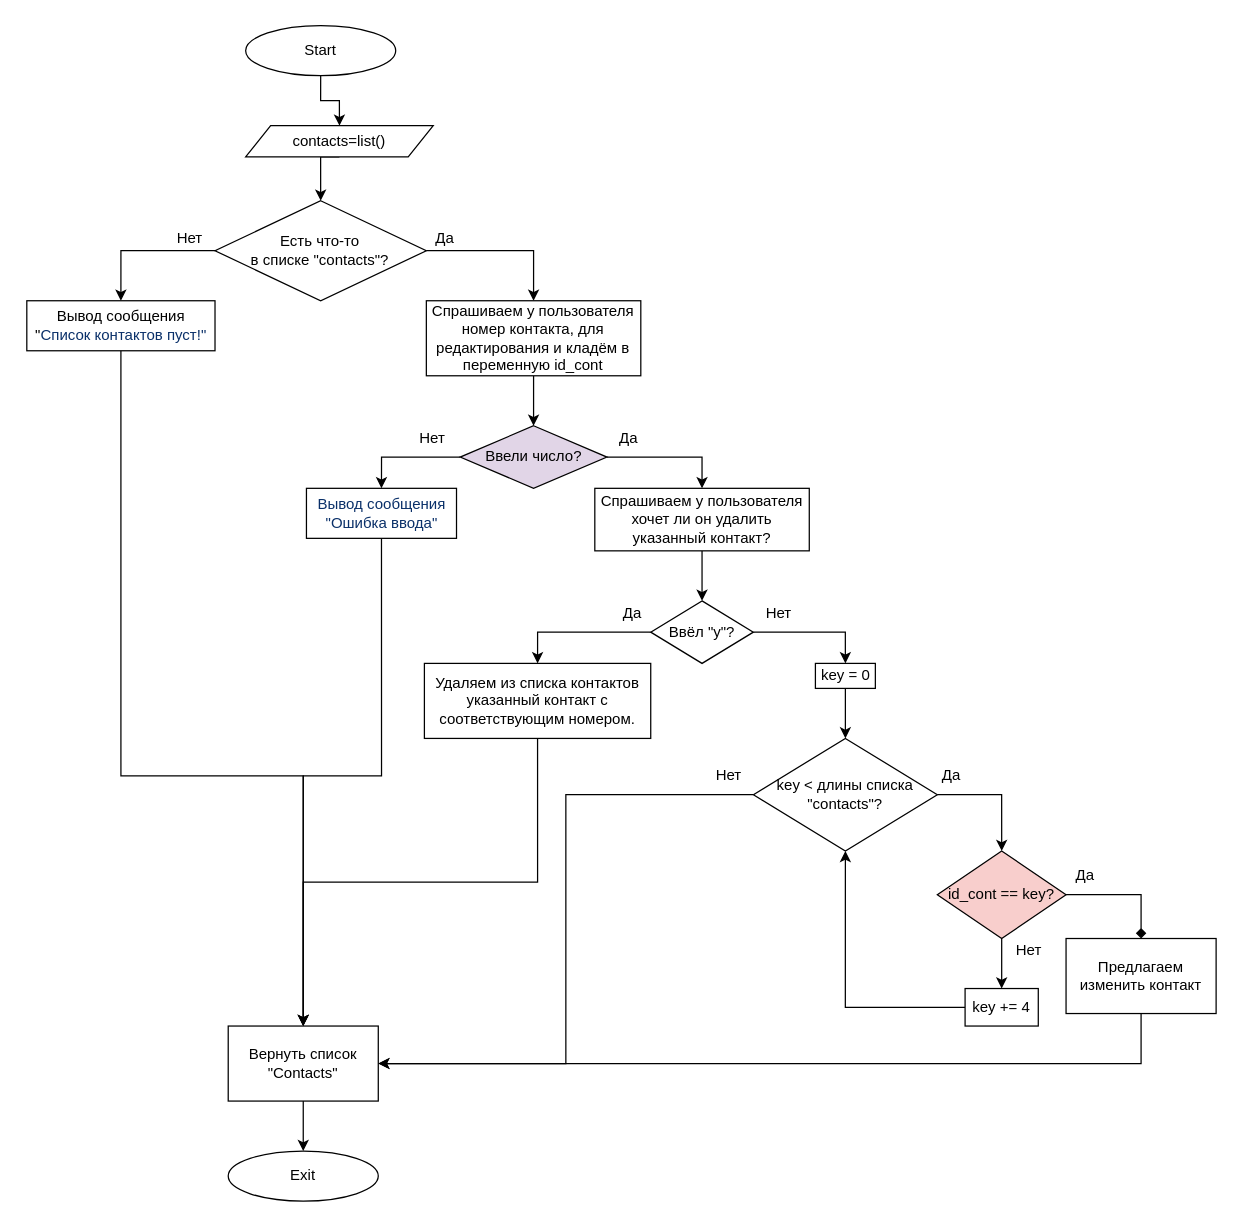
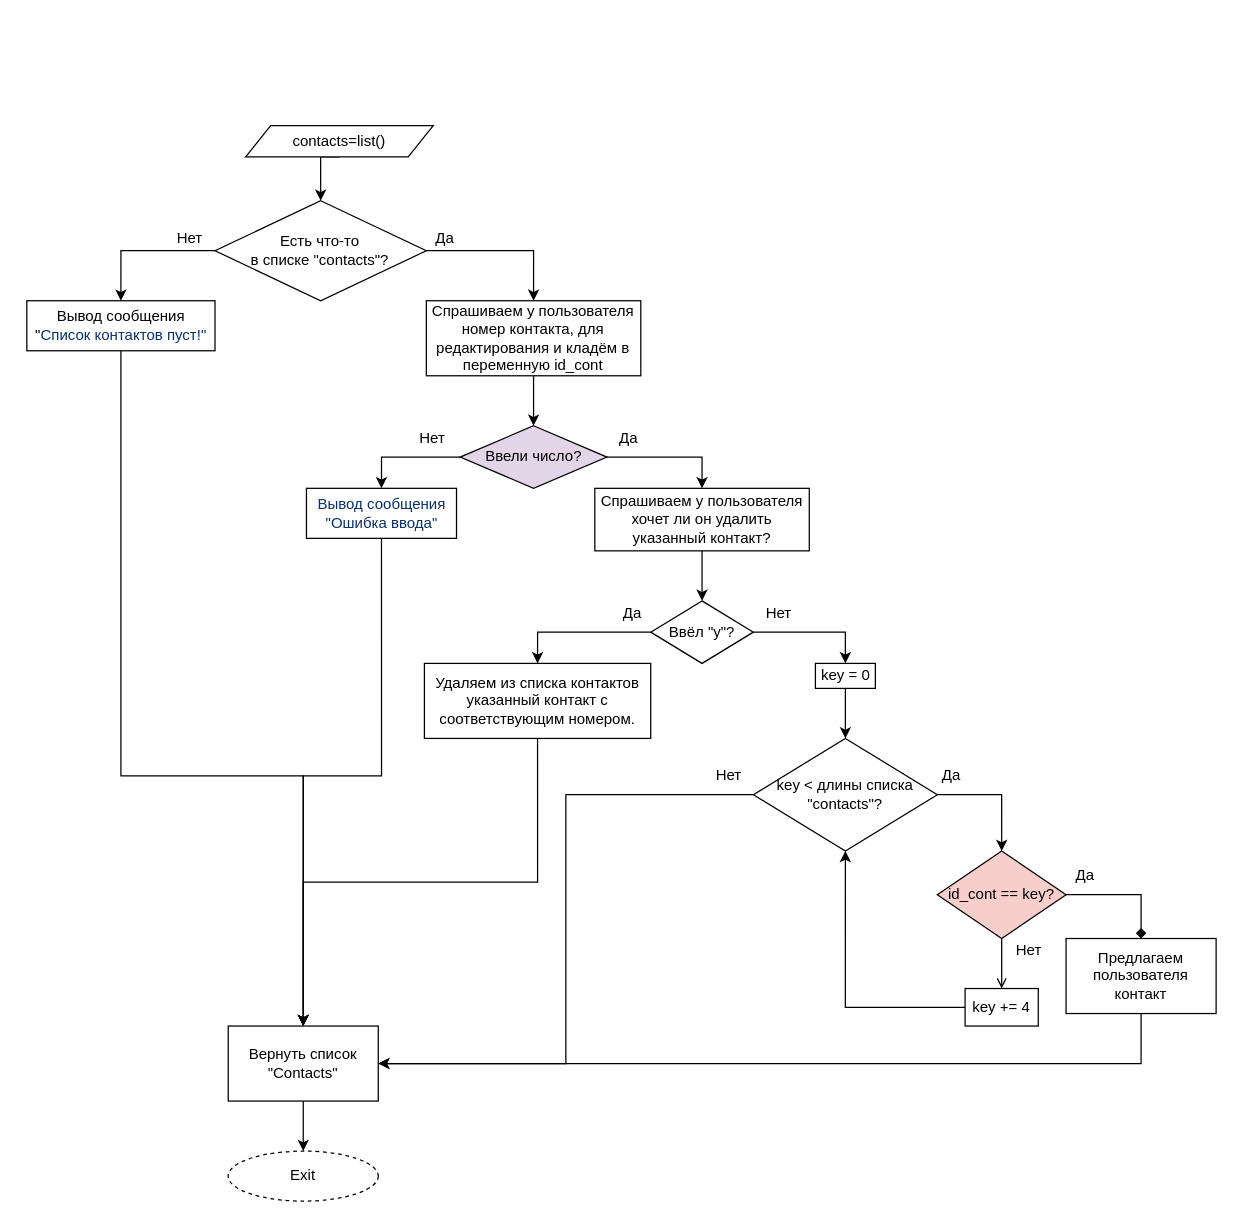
  <mxCell id="0" />
  <mxCell id="1" parent="0" />
- <mxCell id="2" style="edgeStyle=orthogonalEdgeStyle;rounded=0;orthogonalLoop=1;jettySize=auto;html=1;exitX=0.5;exitY=1;exitDx=0;exitDy=0;entryX=0.5;entryY=0;entryDx=0;entryDy=0;" edge="1" parent="1" source="3" target="6"><mxGeometry relative="1" as="geometry" /></mxCell>
- <mxCell id="3" value="Start" style="ellipse;whiteSpace=wrap;html=1;" vertex="1" parent="1"><mxGeometry x="195.94" y="20" width="120" height="40" as="geometry" /></mxCell>
- <mxCell id="4" value="Exit" style="ellipse;whiteSpace=wrap;html=1;" vertex="1" parent="1"><mxGeometry x="182" y="920" width="120" height="40" as="geometry" /></mxCell>
+ <mxCell id="4" value="Exit" style="ellipse;whiteSpace=wrap;html=1;dashed=1;" vertex="1" parent="1"><mxGeometry x="182" y="920" width="120" height="40" as="geometry" /></mxCell>
  <mxCell id="5" style="edgeStyle=orthogonalEdgeStyle;rounded=0;orthogonalLoop=1;jettySize=auto;html=1;exitX=0.5;exitY=1;exitDx=0;exitDy=0;entryX=0.5;entryY=0;entryDx=0;entryDy=0;" edge="1" parent="1" source="6" target="9"><mxGeometry relative="1" as="geometry" /></mxCell>
  <mxCell id="6" value="contacts=list()" style="shape=parallelogram;perimeter=parallelogramPerimeter;whiteSpace=wrap;html=1;fixedSize=1;" vertex="1" parent="1"><mxGeometry x="195.94" y="100" width="150" height="25" as="geometry" /></mxCell>
  <mxCell id="7" style="edgeStyle=orthogonalEdgeStyle;rounded=0;orthogonalLoop=1;jettySize=auto;html=1;exitX=0;exitY=0.5;exitDx=0;exitDy=0;entryX=0.5;entryY=0;entryDx=0;entryDy=0;" edge="1" parent="1" source="9" target="12"><mxGeometry relative="1" as="geometry"><mxPoint x="165.94" y="200" as="sourcePoint" /></mxGeometry></mxCell>
  <mxCell id="8" style="edgeStyle=orthogonalEdgeStyle;rounded=0;orthogonalLoop=1;jettySize=auto;html=1;exitX=1;exitY=0.5;exitDx=0;exitDy=0;entryX=0.5;entryY=0;entryDx=0;entryDy=0;fontFamily=Helvetica;" edge="1" parent="1" source="9" target="17"><mxGeometry relative="1" as="geometry" /></mxCell>
  <mxCell id="9" value="Есть что-то&lt;br&gt;в списке &quot;contacts&quot;?" style="rhombus;whiteSpace=wrap;html=1;" vertex="1" parent="1"><mxGeometry x="171.44" y="160" width="169" height="80" as="geometry" /></mxCell>
  <mxCell id="10" value="Нет" style="text;html=1;align=center;verticalAlign=middle;resizable=0;points=[];autosize=1;strokeColor=none;fillColor=none;" vertex="1" parent="1"><mxGeometry x="131.44" y="180" width="40" height="20" as="geometry" /></mxCell>
  <mxCell id="11" style="edgeStyle=orthogonalEdgeStyle;rounded=0;orthogonalLoop=1;jettySize=auto;html=1;exitX=0.5;exitY=1;exitDx=0;exitDy=0;fontFamily=Helvetica;entryX=0.5;entryY=0;entryDx=0;entryDy=0;" edge="1" parent="1" source="12" target="14"><mxGeometry relative="1" as="geometry"><mxPoint x="221.94" y="692" as="targetPoint" /><Array as="points"><mxPoint x="95.94" y="620" /><mxPoint x="241.94" y="620" /></Array></mxGeometry></mxCell>
  <mxCell id="12" value="Вывод сообщения &quot;&lt;span style=&quot;color: rgb(10, 48, 105); text-align: start; background-color: rgb(255, 255, 255);&quot;&gt;Список контактов пуст!&quot;&lt;/span&gt;" style="rounded=0;whiteSpace=wrap;html=1;" vertex="1" parent="1"><mxGeometry x="20.94" y="240" width="150.5" height="40" as="geometry" /></mxCell>
  <mxCell id="13" style="edgeStyle=orthogonalEdgeStyle;rounded=0;orthogonalLoop=1;jettySize=auto;html=1;exitX=0.5;exitY=1;exitDx=0;exitDy=0;entryX=0.5;entryY=0;entryDx=0;entryDy=0;fontFamily=Helvetica;" edge="1" parent="1" source="14" target="4"><mxGeometry relative="1" as="geometry" /></mxCell>
  <mxCell id="14" value="Вернуть список &quot;Contacts&quot;" style="rounded=0;whiteSpace=wrap;html=1;fontFamily=Helvetica;" vertex="1" parent="1"><mxGeometry x="182" y="820" width="120" height="60" as="geometry" /></mxCell>
  <mxCell id="15" value="Да" style="text;html=1;align=center;verticalAlign=middle;resizable=0;points=[];autosize=1;strokeColor=none;fillColor=none;fontFamily=Helvetica;" vertex="1" parent="1"><mxGeometry x="340.44" y="180" width="30" height="20" as="geometry" /></mxCell>
  <mxCell id="16" style="edgeStyle=orthogonalEdgeStyle;rounded=0;orthogonalLoop=1;jettySize=auto;html=1;exitX=0.5;exitY=1;exitDx=0;exitDy=0;entryX=0.5;entryY=0;entryDx=0;entryDy=0;fontFamily=Helvetica;" edge="1" parent="1" source="17" target="20"><mxGeometry relative="1" as="geometry" /></mxCell>
  <mxCell id="17" value="Спрашиваем у пользователя номер контакта, для редактирования и кладём в переменную id_cont" style="rounded=0;whiteSpace=wrap;html=1;fontFamily=Helvetica;" vertex="1" parent="1"><mxGeometry x="340.44" y="240" width="171.5" height="60" as="geometry" /></mxCell>
  <mxCell id="18" style="edgeStyle=orthogonalEdgeStyle;rounded=0;orthogonalLoop=1;jettySize=auto;html=1;exitX=0;exitY=0.5;exitDx=0;exitDy=0;entryX=0.5;entryY=0;entryDx=0;entryDy=0;fontFamily=Helvetica;" edge="1" parent="1" source="20" target="22"><mxGeometry relative="1" as="geometry" /></mxCell>
  <mxCell id="19" style="edgeStyle=orthogonalEdgeStyle;rounded=0;orthogonalLoop=1;jettySize=auto;html=1;exitX=1;exitY=0.5;exitDx=0;exitDy=0;entryX=0.5;entryY=0;entryDx=0;entryDy=0;fontFamily=Helvetica;" edge="1" parent="1" source="20" target="26"><mxGeometry relative="1" as="geometry" /></mxCell>
  <mxCell id="20" value="Ввели число?" style="rhombus;whiteSpace=wrap;html=1;fontFamily=Helvetica;fillColor=#e1d5e7;" vertex="1" parent="1"><mxGeometry x="367.5" y="340" width="117.38" height="50" as="geometry" /></mxCell>
  <mxCell id="21" style="edgeStyle=orthogonalEdgeStyle;rounded=0;orthogonalLoop=1;jettySize=auto;html=1;exitX=0.5;exitY=1;exitDx=0;exitDy=0;entryX=0.5;entryY=0;entryDx=0;entryDy=0;fontFamily=Helvetica;" edge="1" parent="1" source="22" target="14"><mxGeometry relative="1" as="geometry"><Array as="points"><mxPoint x="304.94" y="620" /><mxPoint x="241.94" y="620" /></Array></mxGeometry></mxCell>
  <mxCell id="22" value="&lt;span style=&quot;color: rgb(10, 48, 105); text-align: start; background-color: rgb(255, 255, 255);&quot;&gt;Вывод сообщения &quot;Ошибка ввода&quot;&lt;/span&gt;" style="rounded=0;whiteSpace=wrap;html=1;fontFamily=Helvetica;fontStyle=0" vertex="1" parent="1"><mxGeometry x="244.56" y="390" width="120" height="40" as="geometry" /></mxCell>
  <mxCell id="23" value="Нет" style="text;html=1;align=center;verticalAlign=middle;resizable=0;points=[];autosize=1;strokeColor=none;fillColor=none;fontFamily=Helvetica;" vertex="1" parent="1"><mxGeometry x="324.56" y="340" width="40" height="20" as="geometry" /></mxCell>
  <mxCell id="24" value="Да" style="text;html=1;align=center;verticalAlign=middle;resizable=0;points=[];autosize=1;strokeColor=none;fillColor=none;fontFamily=Helvetica;" vertex="1" parent="1"><mxGeometry x="486.94" y="340" width="30" height="20" as="geometry" /></mxCell>
  <mxCell id="25" style="edgeStyle=orthogonalEdgeStyle;rounded=0;orthogonalLoop=1;jettySize=auto;html=1;exitX=0.5;exitY=1;exitDx=0;exitDy=0;entryX=0.5;entryY=0;entryDx=0;entryDy=0;fontFamily=Helvetica;" edge="1" parent="1" source="26" target="29"><mxGeometry relative="1" as="geometry" /></mxCell>
  <mxCell id="26" value="Спрашиваем у пользователя хочет ли он удалить указанный контакт?" style="rounded=0;whiteSpace=wrap;html=1;fontFamily=Helvetica;" vertex="1" parent="1"><mxGeometry x="475.16" y="390" width="171.5" height="50" as="geometry" /></mxCell>
  <mxCell id="27" style="edgeStyle=orthogonalEdgeStyle;rounded=0;orthogonalLoop=1;jettySize=auto;html=1;exitX=0;exitY=0.5;exitDx=0;exitDy=0;fontFamily=Helvetica;entryX=0.5;entryY=0;entryDx=0;entryDy=0;" edge="1" parent="1" source="29" target="32"><mxGeometry relative="1" as="geometry"><mxPoint x="476.44" y="535" as="targetPoint" /></mxGeometry></mxCell>
  <mxCell id="28" style="edgeStyle=orthogonalEdgeStyle;rounded=0;orthogonalLoop=1;jettySize=auto;html=1;exitX=1;exitY=0.5;exitDx=0;exitDy=0;entryX=0.5;entryY=0;entryDx=0;entryDy=0;fontFamily=Helvetica;" edge="1" parent="1" source="29" target="35"><mxGeometry relative="1" as="geometry" /></mxCell>
  <mxCell id="29" value="Ввёл &quot;y&quot;?" style="rhombus;whiteSpace=wrap;html=1;fontFamily=Helvetica;" vertex="1" parent="1"><mxGeometry x="519.88" y="480" width="82.06" height="50" as="geometry" /></mxCell>
  <mxCell id="30" value="Да" style="text;html=1;align=center;verticalAlign=middle;resizable=0;points=[];autosize=1;strokeColor=none;fillColor=none;fontFamily=Helvetica;" vertex="1" parent="1"><mxGeometry x="489.88" y="480" width="30" height="20" as="geometry" /></mxCell>
  <mxCell id="31" style="edgeStyle=orthogonalEdgeStyle;rounded=0;orthogonalLoop=1;jettySize=auto;html=1;exitX=0.5;exitY=1;exitDx=0;exitDy=0;fontFamily=Helvetica;entryX=0.5;entryY=0;entryDx=0;entryDy=0;" edge="1" parent="1" source="32" target="14"><mxGeometry relative="1" as="geometry"><mxPoint x="391.94" y="700" as="targetPoint" /></mxGeometry></mxCell>
  <mxCell id="32" value="Удаляем из списка контактов указанный контакт с соответствующим номером." style="rounded=0;whiteSpace=wrap;html=1;fontFamily=Helvetica;" vertex="1" parent="1"><mxGeometry x="338.88" y="530" width="181" height="60" as="geometry" /></mxCell>
  <mxCell id="33" value="Нет" style="text;html=1;align=center;verticalAlign=middle;resizable=0;points=[];autosize=1;strokeColor=none;fillColor=none;fontFamily=Helvetica;" vertex="1" parent="1"><mxGeometry x="601.94" y="480" width="40" height="20" as="geometry" /></mxCell>
  <mxCell id="34" style="edgeStyle=orthogonalEdgeStyle;rounded=0;orthogonalLoop=1;jettySize=auto;html=1;exitX=0.5;exitY=1;exitDx=0;exitDy=0;fontFamily=Helvetica;entryX=0.5;entryY=0;entryDx=0;entryDy=0;" edge="1" parent="1" source="35" target="38"><mxGeometry relative="1" as="geometry"><mxPoint x="604.94" y="650" as="targetPoint" /></mxGeometry></mxCell>
  <mxCell id="35" value="key = 0" style="rounded=0;whiteSpace=wrap;html=1;fontFamily=Helvetica;" vertex="1" parent="1"><mxGeometry x="651.56" y="530" width="47.94" height="20" as="geometry" /></mxCell>
  <mxCell id="36" style="edgeStyle=orthogonalEdgeStyle;rounded=0;orthogonalLoop=1;jettySize=auto;html=1;exitX=1;exitY=0.5;exitDx=0;exitDy=0;fontFamily=Helvetica;entryX=0.5;entryY=0;entryDx=0;entryDy=0;" edge="1" parent="1" source="38" target="42"><mxGeometry relative="1" as="geometry"><mxPoint x="721.94" y="695" as="targetPoint" /></mxGeometry></mxCell>
  <mxCell id="37" style="edgeStyle=orthogonalEdgeStyle;rounded=0;orthogonalLoop=1;jettySize=auto;html=1;exitX=0;exitY=0.5;exitDx=0;exitDy=0;entryX=1;entryY=0.5;entryDx=0;entryDy=0;fontFamily=Helvetica;" edge="1" parent="1" source="38" target="14"><mxGeometry relative="1" as="geometry" /></mxCell>
  <mxCell id="38" value="key &amp;lt; длины списка &quot;contacts&quot;?" style="rhombus;whiteSpace=wrap;html=1;fontFamily=Helvetica;" vertex="1" parent="1"><mxGeometry x="602" y="590" width="147.06" height="90" as="geometry" /></mxCell>
  <mxCell id="39" value="Да" style="text;html=1;align=center;verticalAlign=middle;resizable=0;points=[];autosize=1;strokeColor=none;fillColor=none;fontFamily=Helvetica;" vertex="1" parent="1"><mxGeometry x="745.48" y="610" width="30" height="20" as="geometry" /></mxCell>
  <mxCell id="40" style="edgeStyle=orthogonalEdgeStyle;rounded=0;orthogonalLoop=1;jettySize=auto;html=1;exitX=1;exitY=0.5;exitDx=0;exitDy=0;fontFamily=Helvetica;entryX=0.5;entryY=0;entryDx=0;entryDy=0;endArrow=diamond;" edge="1" parent="1" source="42" target="44"><mxGeometry relative="1" as="geometry"><mxPoint x="821.94" y="830" as="targetPoint" /></mxGeometry></mxCell>
- <mxCell id="41" style="edgeStyle=orthogonalEdgeStyle;rounded=0;orthogonalLoop=1;jettySize=auto;html=1;exitX=0.5;exitY=1;exitDx=0;exitDy=0;entryX=0.5;entryY=0;entryDx=0;entryDy=0;fontFamily=Helvetica;" edge="1" parent="1" source="42" target="49"><mxGeometry relative="1" as="geometry" /></mxCell>
+ <mxCell id="41" style="edgeStyle=orthogonalEdgeStyle;rounded=0;orthogonalLoop=1;jettySize=auto;html=1;exitX=0.5;exitY=1;exitDx=0;exitDy=0;entryX=0.5;entryY=0;entryDx=0;entryDy=0;fontFamily=Helvetica;endArrow=open;" edge="1" parent="1" source="42" target="49"><mxGeometry relative="1" as="geometry" /></mxCell>
  <mxCell id="42" value="id_cont == key?" style="rhombus;whiteSpace=wrap;html=1;fontFamily=Helvetica;fillColor=#f8cecc;" vertex="1" parent="1"><mxGeometry x="749.06" y="680" width="102.94" height="70" as="geometry" /></mxCell>
  <mxCell id="43" style="edgeStyle=orthogonalEdgeStyle;rounded=0;orthogonalLoop=1;jettySize=auto;html=1;exitX=0.5;exitY=1;exitDx=0;exitDy=0;entryX=1;entryY=0.5;entryDx=0;entryDy=0;fontFamily=Helvetica;" edge="1" parent="1" source="44" target="14"><mxGeometry relative="1" as="geometry" /></mxCell>
- <mxCell id="44" value="Предлагаем изменить контакт" style="rounded=0;whiteSpace=wrap;html=1;fontFamily=Helvetica;" vertex="1" parent="1"><mxGeometry x="852" y="750" width="120" height="60" as="geometry" /></mxCell>
+ <mxCell id="44" value="Предлагаем пользователя контакт" style="rounded=0;whiteSpace=wrap;html=1;fontFamily=Helvetica;" vertex="1" parent="1"><mxGeometry x="852" y="750" width="120" height="60" as="geometry" /></mxCell>
  <mxCell id="45" value="Да" style="text;html=1;align=center;verticalAlign=middle;resizable=0;points=[];autosize=1;strokeColor=none;fillColor=none;fontFamily=Helvetica;" vertex="1" parent="1"><mxGeometry x="852" y="690" width="30" height="20" as="geometry" /></mxCell>
  <mxCell id="46" value="Нет" style="text;html=1;align=center;verticalAlign=middle;resizable=0;points=[];autosize=1;strokeColor=none;fillColor=none;fontFamily=Helvetica;" vertex="1" parent="1"><mxGeometry x="802" y="750" width="40" height="20" as="geometry" /></mxCell>
  <mxCell id="47" style="edgeStyle=orthogonalEdgeStyle;rounded=0;orthogonalLoop=1;jettySize=auto;html=1;exitX=0.5;exitY=1;exitDx=0;exitDy=0;fontFamily=Helvetica;" edge="1" parent="1"><mxGeometry relative="1" as="geometry"><mxPoint x="871.94" y="940" as="sourcePoint" /><mxPoint x="871.94" y="940" as="targetPoint" /></mxGeometry></mxCell>
  <mxCell id="48" style="edgeStyle=orthogonalEdgeStyle;rounded=0;orthogonalLoop=1;jettySize=auto;html=1;exitX=0;exitY=0.5;exitDx=0;exitDy=0;entryX=0.5;entryY=1;entryDx=0;entryDy=0;fontFamily=Helvetica;" edge="1" parent="1" source="49" target="38"><mxGeometry relative="1" as="geometry" /></mxCell>
  <mxCell id="49" value="key += 4" style="rounded=0;whiteSpace=wrap;html=1;fontFamily=Helvetica;" vertex="1" parent="1"><mxGeometry x="771.26" y="790" width="58.53" height="30" as="geometry" /></mxCell>
  <mxCell id="50" value="Нет" style="text;html=1;align=center;verticalAlign=middle;resizable=0;points=[];autosize=1;strokeColor=none;fillColor=none;fontFamily=Helvetica;" vertex="1" parent="1"><mxGeometry x="562" y="610" width="40" height="20" as="geometry" /></mxCell>
